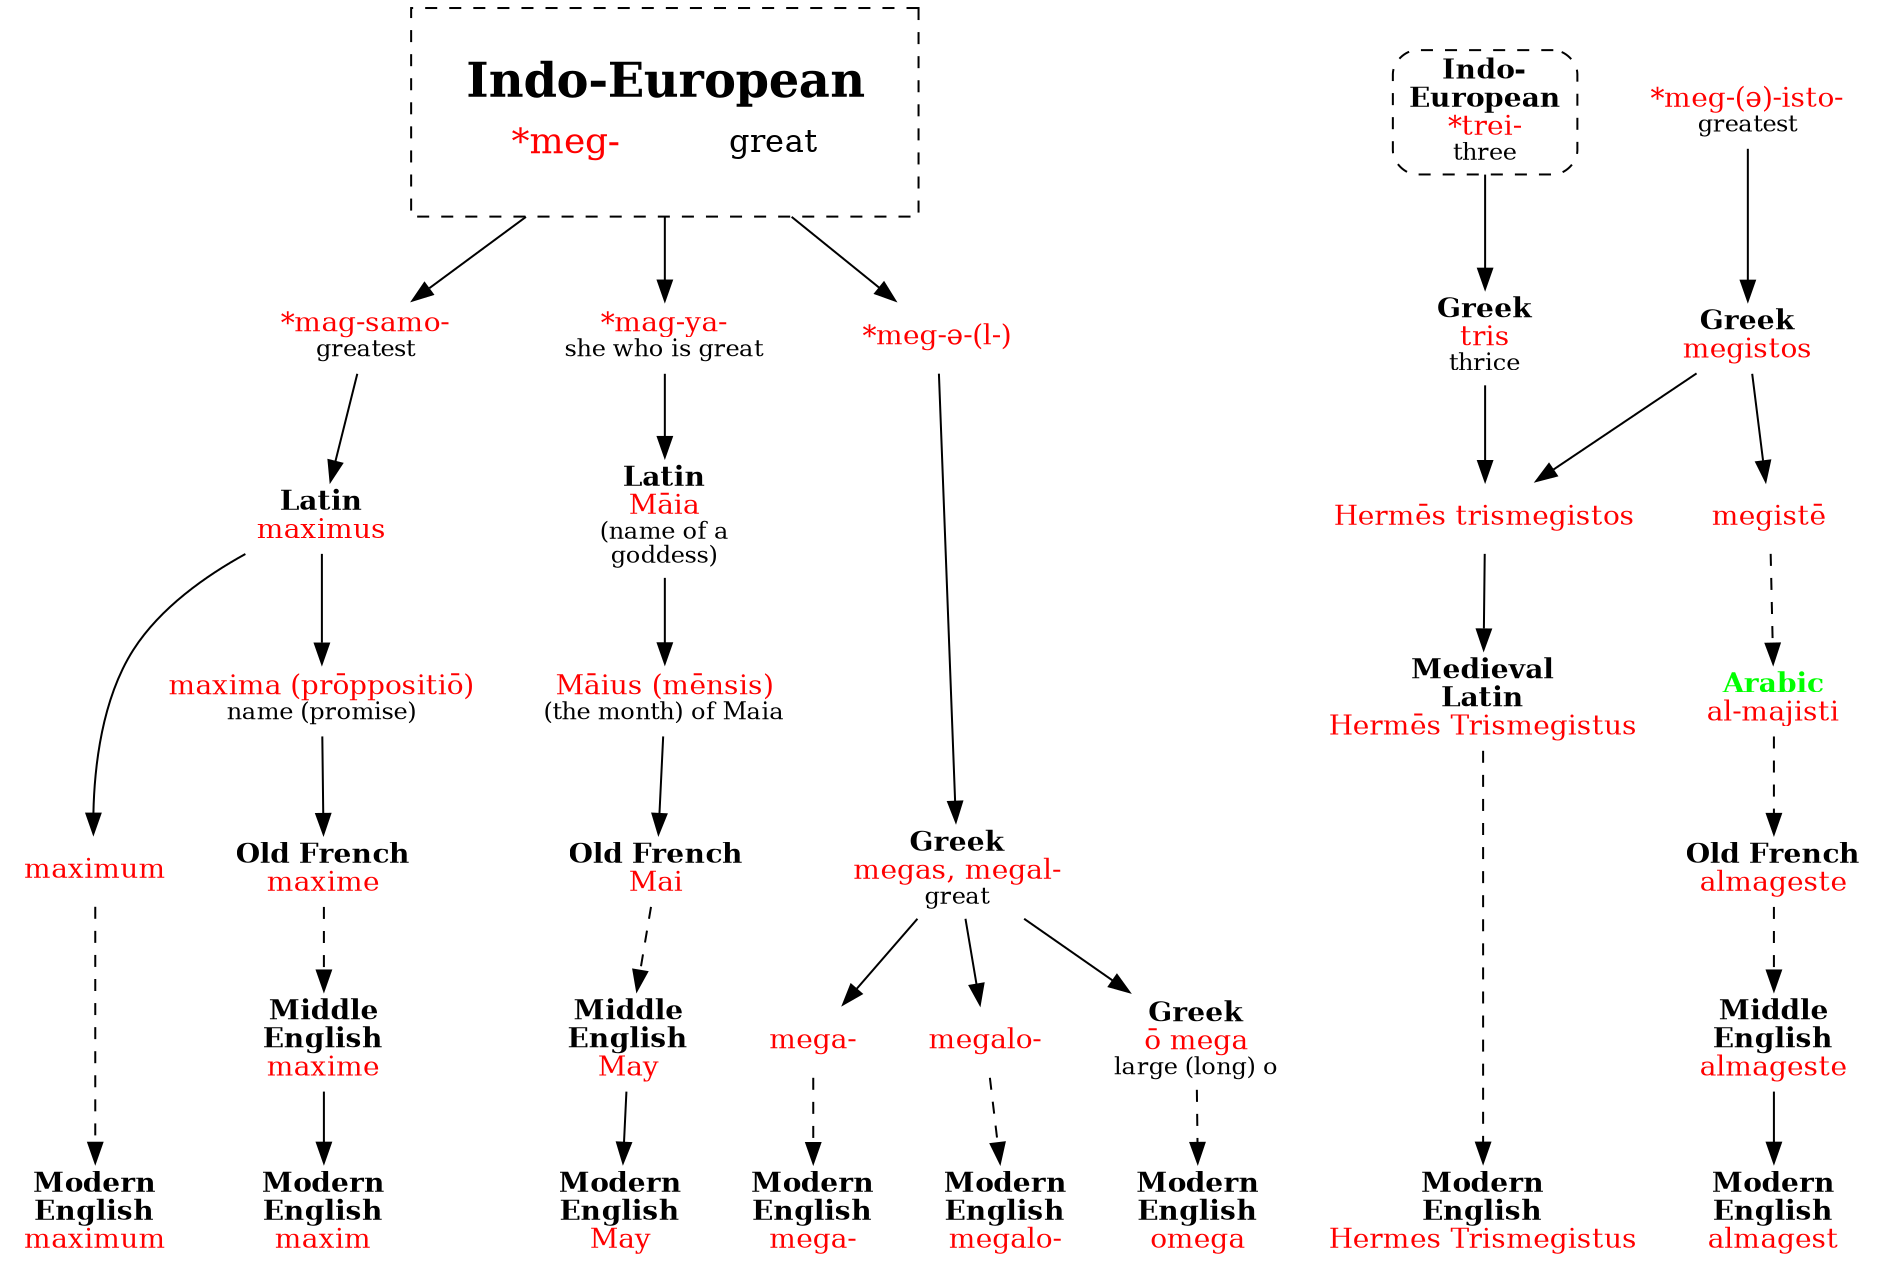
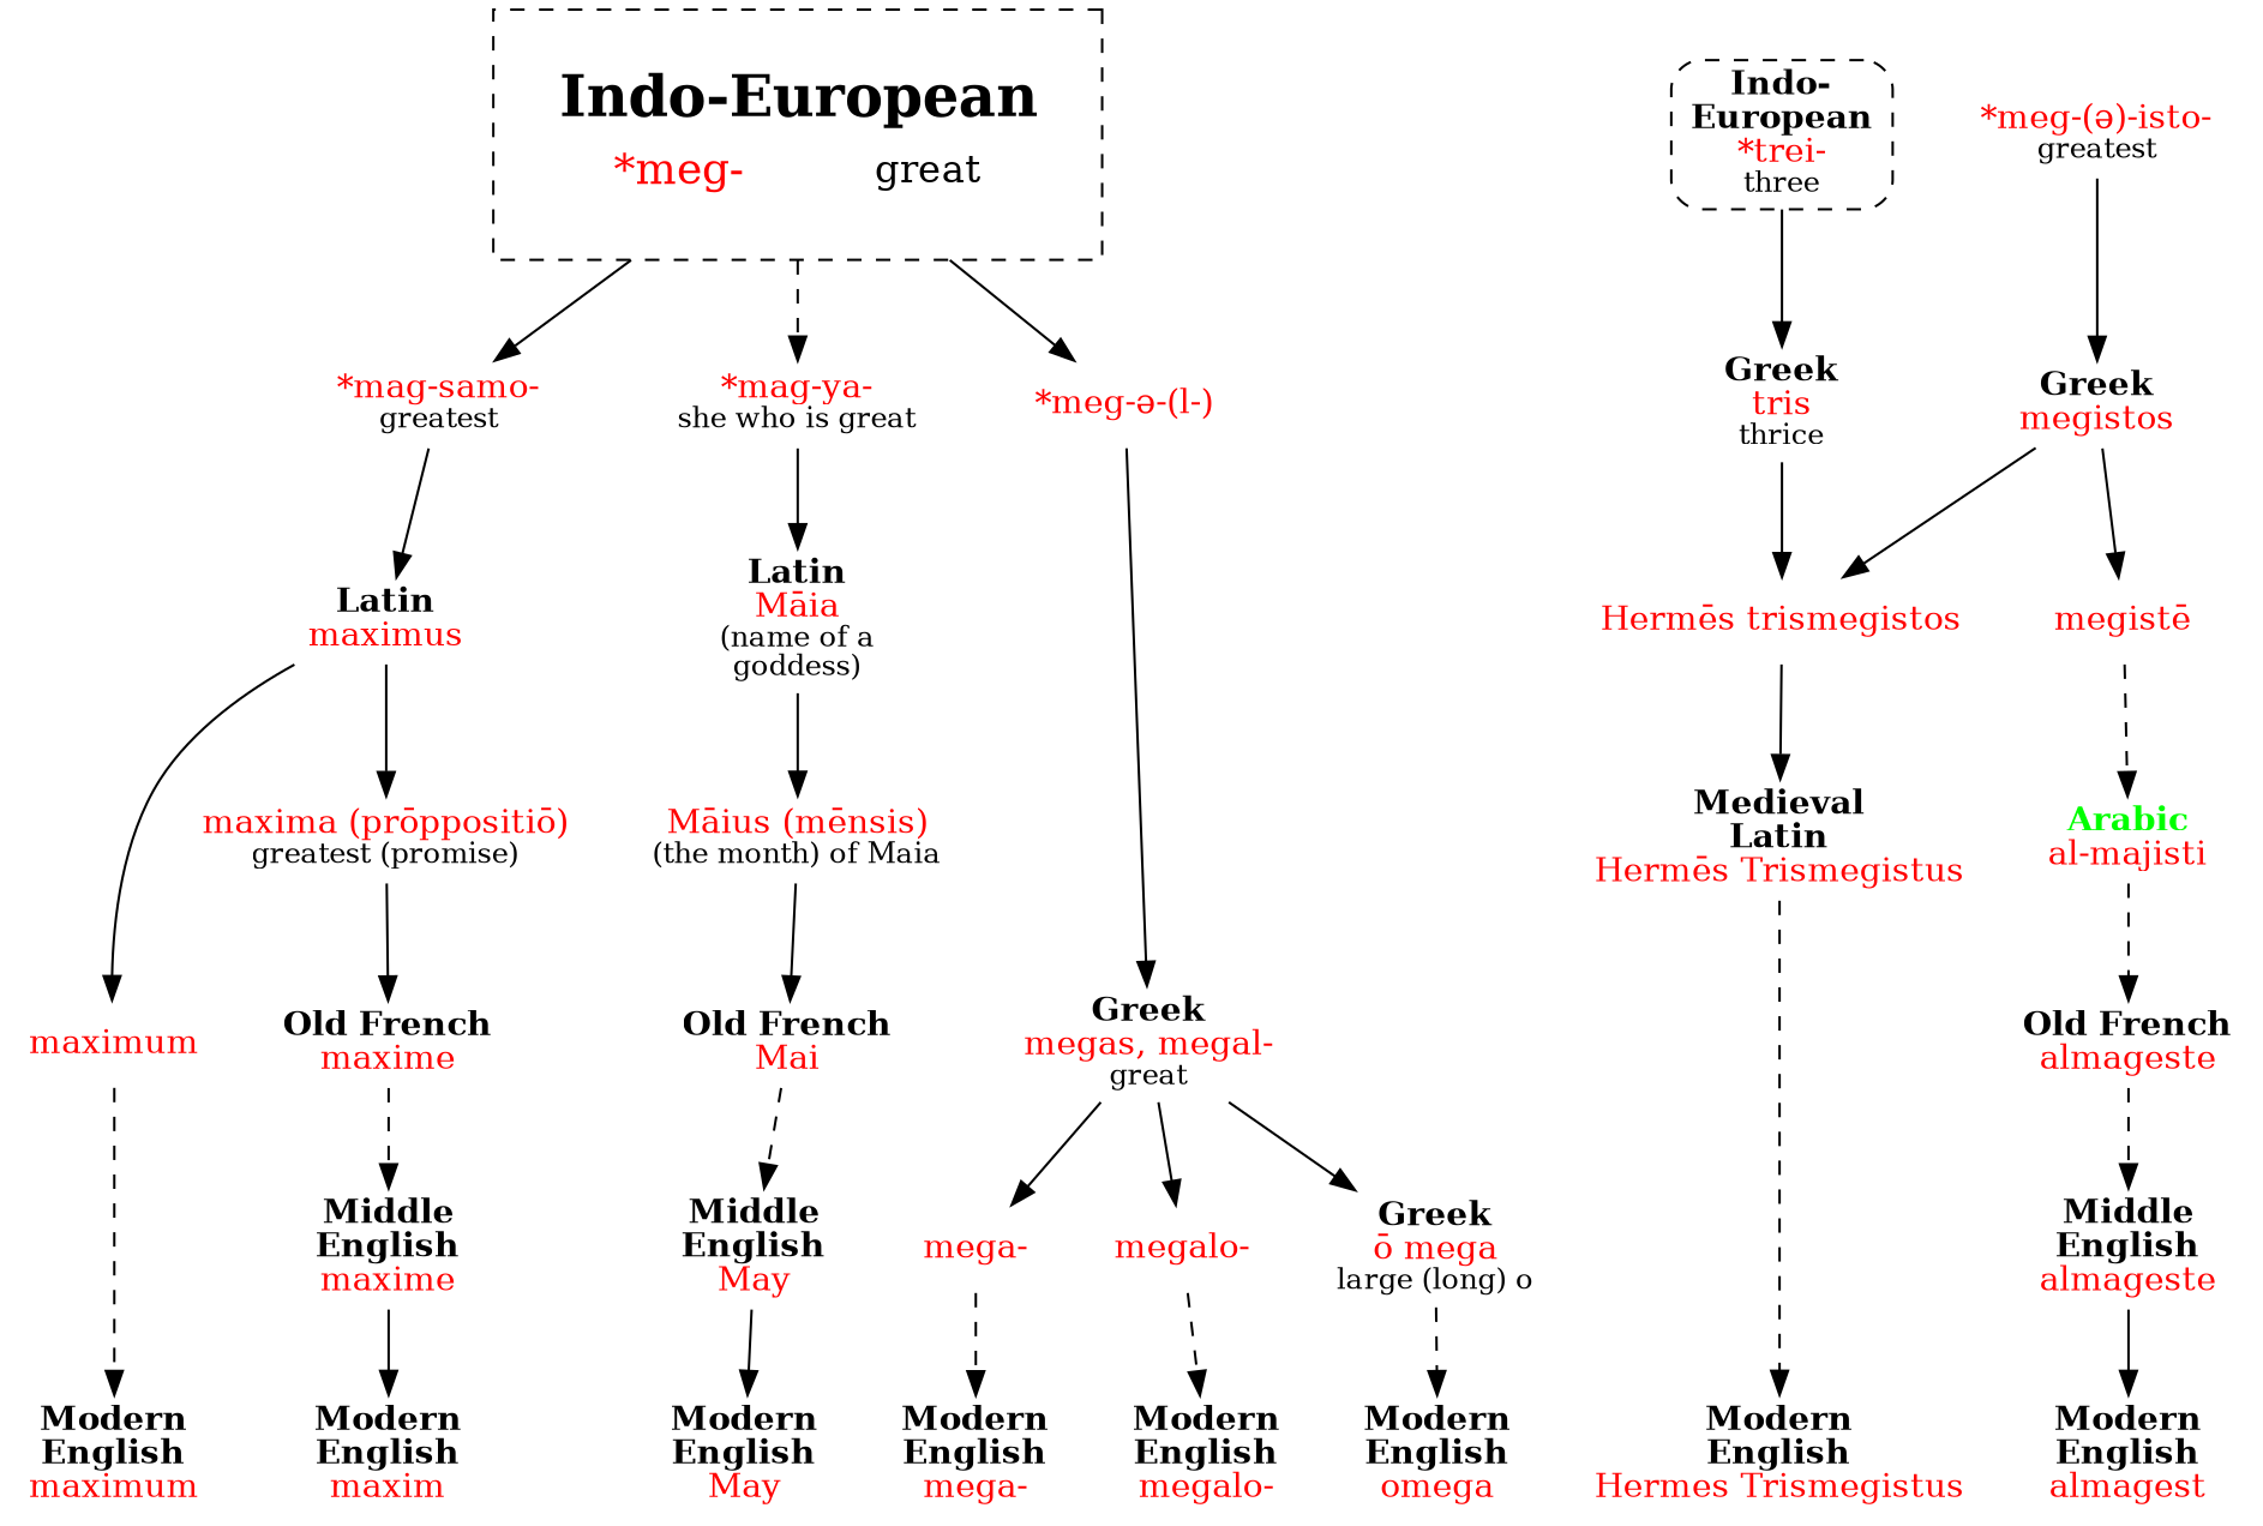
  strict digraph {
    node [shape=none]
    n1 [label=<<b>Modern<br/>English</b><br/><font color="red">maximum</font>>]
    n2 [label=<<b>Modern<br/>English</b><br/><font color="red">maxim</font>>]
    n3 [label=<<b>Modern<br/>English</b><br/><font color="red">almagest</font>>]
    n4 [label=<<b>Modern<br/>English</b><br/><font color="red">Hermes Trismegistus</font>>]
    n5 [label=<<b>Modern<br/>English</b><br/><font color="red">May</font>>]
    n6 [label=<<b>Modern<br/>English</b><br/><font color="red">mega-</font>>]
    n7 [label=<<b>Modern<br/>English</b><br/><font color="red">megalo-</font>>]
    n8 [label=<<b>Modern<br/>English</b><br/><font color="red">omega</font>>]
    n9 [label=<<b>Indo-<br/>European</b><br/><font color="red">*trei-</font><br/><font point-size="12">three</font>> shape=box style="dashed,rounded"]
    n10 [label=<<b>Greek</b><br/><font color="red">tris</font><br/><font point-size="12">thrice</font>>]
    n11 [label=<<table border="0"><tr><td colspan="2"><font point-size="24"><b>Indo-European</b></font></td></tr><tr><td><font point-size="18" color="red">*meg-</font></td><td><font point-size="16">great</font></td></tr></table>> margin=.3 peripheries=1 shape=rect style=dashed]
    n12 [label=<<font color="red">*mag-samo-</font><br/><font point-size="12">greatest</font>>]
    n13 [label=<<font color="red">*mag-ya-</font><br/><font point-size="12">she who is great</font>>]
    n14 [label=<<font color="red">*meg-ə-(l-)</font>>]
    n15 [label=<<b>Latin</b><br/><font color="red">maximus</font>>]
    n16 [label=<<font color="red">*meg-(ə)-isto-</font><br/><font point-size="12">greatest</font>>]
    n17 [label=<<b>Greek</b><br/><font color="red">megistos</font>>]
    n18 [label=<<b>Latin</b><br/><font color="red">Māia</font><br/><font point-size="12">(name of a<br/>goddess)</font>>]
    n19 [label=<<b>Greek</b><br/><font color="red">megas, megal-</font><br/><font point-size="12">great</font>>]
    n20 [label=<<font color="red">maximum</font>>]
-   n21 [label=<<font color="red">maxima (prōppositiō)</font><br/><font point-size="12">name (promise)</font>>]
+   n21 [label=<<font color="red">maxima (prōppositiō)</font><br/><font point-size="12">greatest (promise)</font>>]
    n22 [label=<<b>Old French</b><br/><font color="red">maxime</font>>]
    n23 [label=<<b>Middle<br/>English</b><br/><font color="red">maxime</font>>]
    n24 [label=<<font color="red">megistē</font>>]
    n25 [label=<<font color="red">Hermēs trismegistos</font>>]
    n26 [label=<<font color="green"><b>Arabic</b></font><br/><font color="red">al-majisti</font>>]
    n27 [label=<<b>Medieval<br/>Latin</b><br/><font color="red">Hermēs Trismegistus</font>>]
    n28 [label=<<b>Old French</b><br/><font color="red">almageste</font>>]
    n29 [label=<<b>Middle<br/>English</b><br/><font color="red">almageste</font>>]
    n30 [label=<<font color="red">Māius (mēnsis)</font><br/><font point-size="12">(the month) of Maia</font>>]
    n31 [label=<<b>Old French</b><br/><font color="red">Mai</font>>]
    n32 [label=<<b>Middle<br/>English</b><br/><font color="red">May</font>>]
    n33 [label=<<font color="red">mega-</font>>]
    n34 [label=<<font color="red">megalo-</font>>]
    n35 [label=<<b>Greek</b><br/><font color="red">ō mega</font><br/><font point-size="12">large (long) o</font>>]
    subgraph sub_1 {
      rank=sink
      n1
      n2
      n3
      n4
      n5
      n6
      n7
      n8
    }
    subgraph sub_2 {
      rank=same
      n9
    }
    n9 -> n10
    n10 -> n25
    n11 -> n12
-   n11 -> n13
+   n11 -> n13 [style=dashed]
    n11 -> n14
    n12 -> n15
    n13 -> n18
    n14 -> n19
    n15 -> n20
    n15 -> n21
    n16 -> n17
    n17 -> n24
    n17 -> n25
    n18 -> n30
    n19 -> n33
    n19 -> n34
    n19 -> n35
    n20 -> n1 [style=dashed]
    n21 -> n22
    n22 -> n23 [style=dashed]
    n23 -> n2
    n24 -> n26 [style=dashed]
    n25 -> n27 [style=solid]
    n26 -> n28 [style=dashed]
    n27 -> n4 [style=dashed]
    n28 -> n29 [style=dashed]
    n29 -> n3
    n30 -> n31
    n31 -> n32 [style=dashed]
    n32 -> n5
    n33 -> n6 [style=dashed]
    n34 -> n7 [style=dashed]
    n35 -> n8 [style=dashed]
  }
